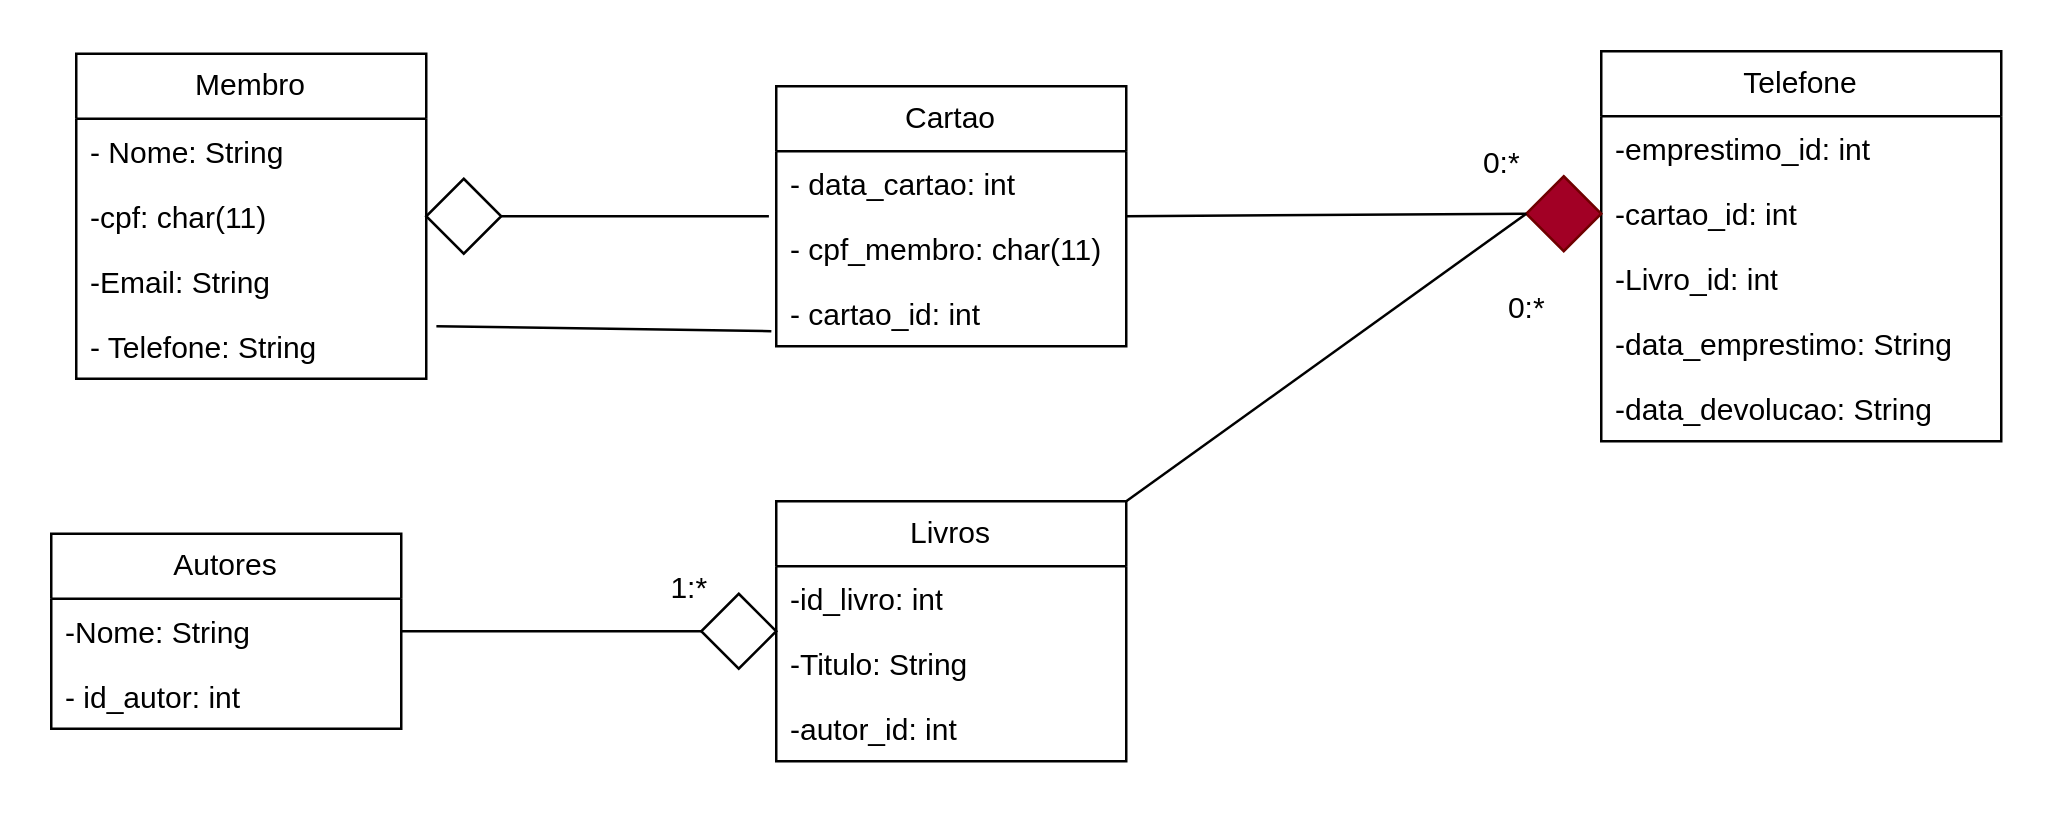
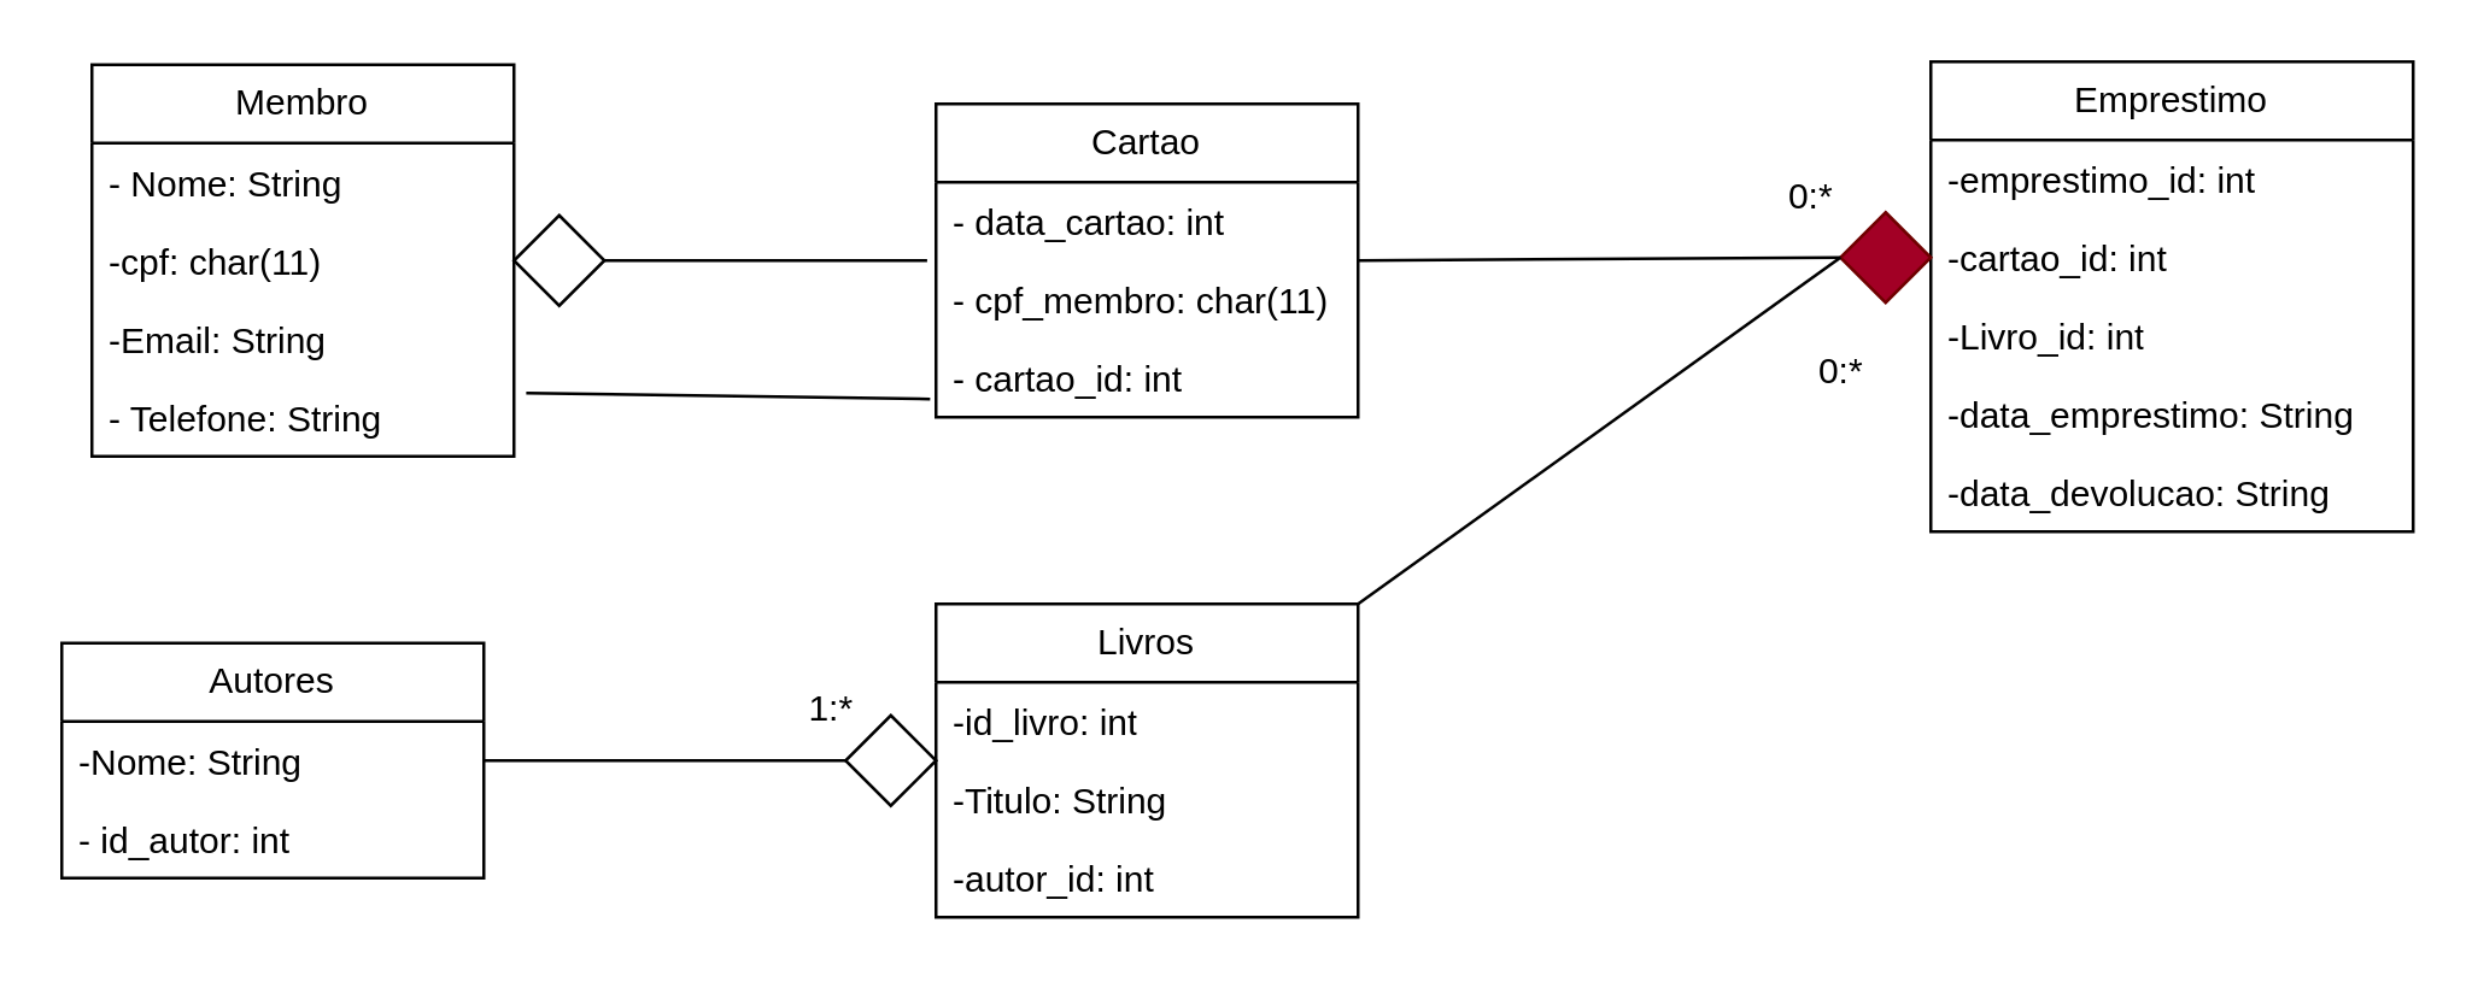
  <mxCell id="0" />
  <mxCell id="1" parent="0" />
  <mxCell id="2" value="Membro" style="swimlane;fontStyle=0;childLayout=stackLayout;horizontal=1;startSize=26;fillColor=none;horizontalStack=0;resizeParent=1;resizeParentMax=0;resizeLast=0;collapsible=1;marginBottom=0;whiteSpace=wrap;html=1;" vertex="1" parent="1"><mxGeometry x="30" y="21" width="140" height="130" as="geometry"><mxRectangle x="274" y="110" width="80" height="30" as="alternateBounds" /></mxGeometry></mxCell>
  <mxCell id="3" value="- Nome: String" style="text;strokeColor=none;fillColor=none;align=left;verticalAlign=top;spacingLeft=4;spacingRight=4;overflow=hidden;rotatable=0;points=[[0,0.5],[1,0.5]];portConstraint=eastwest;whiteSpace=wrap;html=1;" vertex="1" parent="2"><mxGeometry y="26" width="140" height="26" as="geometry" /></mxCell>
  <mxCell id="4" value="-cpf: char(11)" style="text;strokeColor=none;fillColor=none;align=left;verticalAlign=top;spacingLeft=4;spacingRight=4;overflow=hidden;rotatable=0;points=[[0,0.5],[1,0.5]];portConstraint=eastwest;whiteSpace=wrap;html=1;" vertex="1" parent="2"><mxGeometry y="52" width="140" height="26" as="geometry" /></mxCell>
  <mxCell id="5" value="-Email: String" style="text;strokeColor=none;fillColor=none;align=left;verticalAlign=top;spacingLeft=4;spacingRight=4;overflow=hidden;rotatable=0;points=[[0,0.5],[1,0.5]];portConstraint=eastwest;whiteSpace=wrap;html=1;" vertex="1" parent="2"><mxGeometry y="78" width="140" height="26" as="geometry" /></mxCell>
  <mxCell id="6" value="- Telefone: String" style="text;strokeColor=none;fillColor=none;align=left;verticalAlign=top;spacingLeft=4;spacingRight=4;overflow=hidden;rotatable=0;points=[[0,0.5],[1,0.5]];portConstraint=eastwest;whiteSpace=wrap;html=1;" vertex="1" parent="2"><mxGeometry y="104" width="140" height="26" as="geometry" /></mxCell>
  <mxCell id="7" value="Cartao" style="swimlane;fontStyle=0;childLayout=stackLayout;horizontal=1;startSize=26;fillColor=none;horizontalStack=0;resizeParent=1;resizeParentMax=0;resizeLast=0;collapsible=1;marginBottom=0;whiteSpace=wrap;html=1;" vertex="1" parent="1"><mxGeometry x="310" y="34" width="140" height="104" as="geometry" /></mxCell>
  <mxCell id="8" value="- data_cartao: int" style="text;strokeColor=none;fillColor=none;align=left;verticalAlign=top;spacingLeft=4;spacingRight=4;overflow=hidden;rotatable=0;points=[[0,0.5],[1,0.5]];portConstraint=eastwest;whiteSpace=wrap;html=1;" vertex="1" parent="7"><mxGeometry y="26" width="140" height="26" as="geometry" /></mxCell>
  <mxCell id="9" value="- cpf_membro: char(11)" style="text;strokeColor=none;fillColor=none;align=left;verticalAlign=top;spacingLeft=4;spacingRight=4;overflow=hidden;rotatable=0;points=[[0,0.5],[1,0.5]];portConstraint=eastwest;whiteSpace=wrap;html=1;" vertex="1" parent="7"><mxGeometry y="52" width="140" height="26" as="geometry" /></mxCell>
  <mxCell id="10" value="- cartao_id: int" style="text;strokeColor=none;fillColor=none;align=left;verticalAlign=top;spacingLeft=4;spacingRight=4;overflow=hidden;rotatable=0;points=[[0,0.5],[1,0.5]];portConstraint=eastwest;whiteSpace=wrap;html=1;" vertex="1" parent="7"><mxGeometry y="78" width="140" height="26" as="geometry" /></mxCell>
  <mxCell id="11" value="" style="rhombus;whiteSpace=wrap;html=1;" vertex="1" parent="1"><mxGeometry x="170" y="71" width="30" height="30" as="geometry" /></mxCell>
  <mxCell id="12" value="Autores" style="swimlane;fontStyle=0;childLayout=stackLayout;horizontal=1;startSize=26;fillColor=none;horizontalStack=0;resizeParent=1;resizeParentMax=0;resizeLast=0;collapsible=1;marginBottom=0;whiteSpace=wrap;html=1;" vertex="1" parent="1"><mxGeometry x="20" y="213" width="140" height="78" as="geometry" /></mxCell>
  <mxCell id="13" value="-Nome: String" style="text;strokeColor=none;fillColor=none;align=left;verticalAlign=top;spacingLeft=4;spacingRight=4;overflow=hidden;rotatable=0;points=[[0,0.5],[1,0.5]];portConstraint=eastwest;whiteSpace=wrap;html=1;" vertex="1" parent="12"><mxGeometry y="26" width="140" height="26" as="geometry" /></mxCell>
  <mxCell id="14" value="- id_autor: int" style="text;strokeColor=none;fillColor=none;align=left;verticalAlign=top;spacingLeft=4;spacingRight=4;overflow=hidden;rotatable=0;points=[[0,0.5],[1,0.5]];portConstraint=eastwest;whiteSpace=wrap;html=1;" vertex="1" parent="12"><mxGeometry y="52" width="140" height="26" as="geometry" /></mxCell>
  <mxCell id="15" value="Livros" style="swimlane;fontStyle=0;childLayout=stackLayout;horizontal=1;startSize=26;fillColor=none;horizontalStack=0;resizeParent=1;resizeParentMax=0;resizeLast=0;collapsible=1;marginBottom=0;whiteSpace=wrap;html=1;" vertex="1" parent="1"><mxGeometry x="310" y="200" width="140" height="104" as="geometry" /></mxCell>
  <mxCell id="16" value="-id_livro: int " style="text;strokeColor=none;fillColor=none;align=left;verticalAlign=top;spacingLeft=4;spacingRight=4;overflow=hidden;rotatable=0;points=[[0,0.5],[1,0.5]];portConstraint=eastwest;whiteSpace=wrap;html=1;" vertex="1" parent="15"><mxGeometry y="26" width="140" height="26" as="geometry" /></mxCell>
  <mxCell id="17" value="-Titulo: String" style="text;strokeColor=none;fillColor=none;align=left;verticalAlign=top;spacingLeft=4;spacingRight=4;overflow=hidden;rotatable=0;points=[[0,0.5],[1,0.5]];portConstraint=eastwest;whiteSpace=wrap;html=1;" vertex="1" parent="15"><mxGeometry y="52" width="140" height="26" as="geometry" /></mxCell>
  <mxCell id="18" value="-autor_id: int" style="text;strokeColor=none;fillColor=none;align=left;verticalAlign=top;spacingLeft=4;spacingRight=4;overflow=hidden;rotatable=0;points=[[0,0.5],[1,0.5]];portConstraint=eastwest;whiteSpace=wrap;html=1;" vertex="1" parent="15"><mxGeometry y="78" width="140" height="26" as="geometry" /></mxCell>
  <mxCell id="19" value="" style="endArrow=none;html=1;rounded=0;exitX=1;exitY=0.5;exitDx=0;exitDy=0;entryX=0;entryY=0.5;entryDx=0;entryDy=0;" edge="1" parent="1" source="12" target="20"><mxGeometry relative="1" as="geometry"><mxPoint x="320" y="190" as="sourcePoint" /><mxPoint x="480" y="190" as="targetPoint" /></mxGeometry></mxCell>
  <mxCell id="20" value="" style="rhombus;whiteSpace=wrap;html=1;" vertex="1" parent="1"><mxGeometry x="280" y="237" width="30" height="30" as="geometry" /></mxCell>
  <mxCell id="21" value="1:*" style="text;html=1;align=center;verticalAlign=middle;resizable=0;points=[];autosize=1;strokeColor=none;fillColor=none;" vertex="1" parent="1"><mxGeometry x="255" y="220" width="40" height="30" as="geometry" /></mxCell>
- <mxCell id="22" value="Telefone" style="swimlane;fontStyle=0;childLayout=stackLayout;horizontal=1;startSize=26;fillColor=none;horizontalStack=0;resizeParent=1;resizeParentMax=0;resizeLast=0;collapsible=1;marginBottom=0;whiteSpace=wrap;html=1;" vertex="1" parent="1"><mxGeometry x="640" y="20" width="160" height="156" as="geometry" /></mxCell>
+ <mxCell id="22" value="Emprestimo" style="swimlane;fontStyle=0;childLayout=stackLayout;horizontal=1;startSize=26;fillColor=none;horizontalStack=0;resizeParent=1;resizeParentMax=0;resizeLast=0;collapsible=1;marginBottom=0;whiteSpace=wrap;html=1;" vertex="1" parent="1"><mxGeometry x="640" y="20" width="160" height="156" as="geometry" /></mxCell>
  <mxCell id="23" value="-emprestimo_id: int" style="text;strokeColor=none;fillColor=none;align=left;verticalAlign=top;spacingLeft=4;spacingRight=4;overflow=hidden;rotatable=0;points=[[0,0.5],[1,0.5]];portConstraint=eastwest;whiteSpace=wrap;html=1;" vertex="1" parent="22"><mxGeometry y="26" width="160" height="26" as="geometry" /></mxCell>
  <mxCell id="24" value="-cartao_id: int" style="text;strokeColor=none;fillColor=none;align=left;verticalAlign=top;spacingLeft=4;spacingRight=4;overflow=hidden;rotatable=0;points=[[0,0.5],[1,0.5]];portConstraint=eastwest;whiteSpace=wrap;html=1;" vertex="1" parent="22"><mxGeometry y="52" width="160" height="26" as="geometry" /></mxCell>
  <mxCell id="25" value="-Livro_id: int" style="text;strokeColor=none;fillColor=none;align=left;verticalAlign=top;spacingLeft=4;spacingRight=4;overflow=hidden;rotatable=0;points=[[0,0.5],[1,0.5]];portConstraint=eastwest;whiteSpace=wrap;html=1;" vertex="1" parent="22"><mxGeometry y="78" width="160" height="26" as="geometry" /></mxCell>
  <mxCell id="26" value="-data_emprestimo: String " style="text;strokeColor=none;fillColor=none;align=left;verticalAlign=top;spacingLeft=4;spacingRight=4;overflow=hidden;rotatable=0;points=[[0,0.5],[1,0.5]];portConstraint=eastwest;whiteSpace=wrap;html=1;" vertex="1" parent="22"><mxGeometry y="104" width="160" height="26" as="geometry" /></mxCell>
  <mxCell id="27" value="-data_devolucao: String" style="text;strokeColor=none;fillColor=none;align=left;verticalAlign=top;spacingLeft=4;spacingRight=4;overflow=hidden;rotatable=0;points=[[0,0.5],[1,0.5]];portConstraint=eastwest;whiteSpace=wrap;html=1;" vertex="1" parent="22"><mxGeometry y="130" width="160" height="26" as="geometry" /></mxCell>
  <mxCell id="28" value="" style="rhombus;whiteSpace=wrap;html=1;fillColor=#a20025;fontColor=#ffffff;strokeColor=#6F0000;" vertex="1" parent="1"><mxGeometry x="610" y="70" width="30" height="30" as="geometry" /></mxCell>
  <mxCell id="29" value="" style="endArrow=none;html=1;rounded=0;entryX=0;entryY=0.5;entryDx=0;entryDy=0;exitX=1;exitY=0;exitDx=0;exitDy=0;" edge="1" parent="1" source="15" target="28"><mxGeometry relative="1" as="geometry"><mxPoint x="320" y="220" as="sourcePoint" /><mxPoint x="480" y="220" as="targetPoint" /></mxGeometry></mxCell>
  <mxCell id="30" value="0:*" style="text;html=1;align=center;verticalAlign=middle;resizable=0;points=[];autosize=1;strokeColor=none;fillColor=none;" vertex="1" parent="1"><mxGeometry x="580" y="50" width="40" height="30" as="geometry" /></mxCell>
  <mxCell id="31" value="0:*" style="text;html=1;align=center;verticalAlign=middle;resizable=0;points=[];autosize=1;strokeColor=none;fillColor=none;" vertex="1" parent="1"><mxGeometry x="590" y="108" width="40" height="30" as="geometry" /></mxCell>
  <mxCell id="32" value="" style="endArrow=none;html=1;rounded=0;exitX=1;exitY=0.5;exitDx=0;exitDy=0;entryX=-0.021;entryY=0;entryDx=0;entryDy=0;entryPerimeter=0;" edge="1" parent="1" source="11" target="9"><mxGeometry relative="1" as="geometry"><mxPoint x="630" y="390" as="sourcePoint" /><mxPoint x="790" y="390" as="targetPoint" /></mxGeometry></mxCell>
  <mxCell id="33" value="" style="endArrow=none;html=1;rounded=0;exitX=1;exitY=0.5;exitDx=0;exitDy=0;entryX=0;entryY=0.5;entryDx=0;entryDy=0;" edge="1" parent="1" source="7" target="28"><mxGeometry relative="1" as="geometry"><mxPoint x="630" y="390" as="sourcePoint" /><mxPoint x="790" y="390" as="targetPoint" /></mxGeometry></mxCell>
  <mxCell id="34" value="" style="endArrow=none;html=1;rounded=0;exitX=1.029;exitY=0.192;exitDx=0;exitDy=0;exitPerimeter=0;entryX=-0.014;entryY=0.769;entryDx=0;entryDy=0;entryPerimeter=0;" edge="1" parent="1" source="6" target="10"><mxGeometry relative="1" as="geometry"><mxPoint x="630" y="390" as="sourcePoint" /><mxPoint x="790" y="390" as="targetPoint" /></mxGeometry></mxCell>
